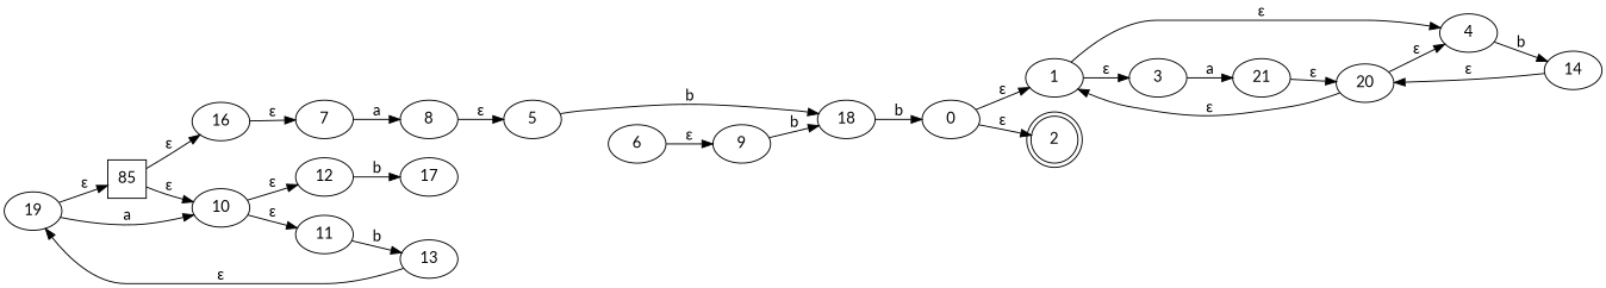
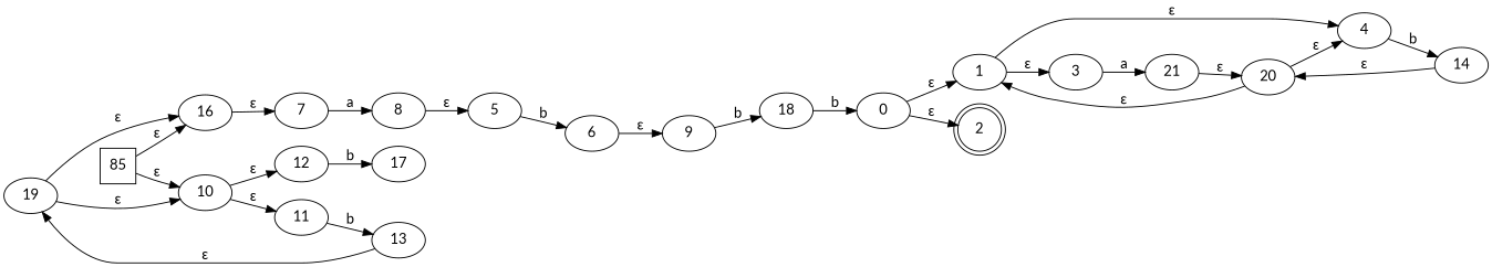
  digraph {
    fontname=Lato
    rankdir=LR
    node [fontname=Lato]
    edge [fontname=Lato]
    0
    1
    2 [shape=doublecircle]
    3
    4
    21
    14
    20
    5
    6
    9
    18
    7
    8
    10
    11
    12
    13
    17
    19
    16
    n22 [label=85 shape=square]
    0 -> 1 [label="ɛ"]
    0 -> 2 [label="ɛ"]
    1 -> 3 [label="ɛ"]
    1 -> 4 [label="ɛ"]
    3 -> 21 [label=a]
    4 -> 14 [label=b]
    21 -> 20 [label="ɛ"]
    14 -> 20 [label="ɛ"]
    20 -> 1 [label="ɛ"]
    20 -> 4 [label="ɛ"]
-   5 -> 18 [label=b]
+   5 -> 6 [label=b]
    6 -> 9 [label="ɛ"]
    9 -> 18 [label=b]
    18 -> 0 [label=b]
    7 -> 8 [label=a]
    8 -> 5 [label="ɛ"]
    10 -> 11 [label="ɛ"]
    10 -> 12 [label="ɛ"]
    11 -> 13 [label=b]
    12 -> 17 [label=b]
    13 -> 19 [label="ɛ"]
-   19 -> 10 [label=a]
-   19 -> n22 [label="ɛ"]
+   19 -> 10 [label="ɛ"]
+   19 -> 16 [label="ɛ"]
    16 -> 7 [label="ɛ"]
    n22 -> 10 [label="ɛ"]
    n22 -> 16 [label="ɛ"]
  }
